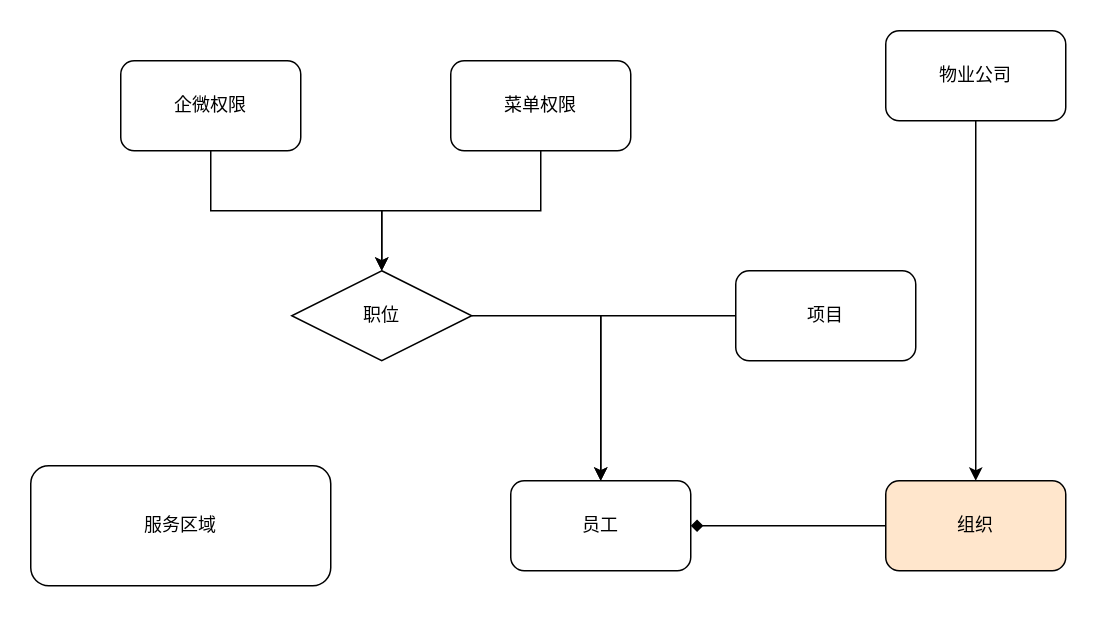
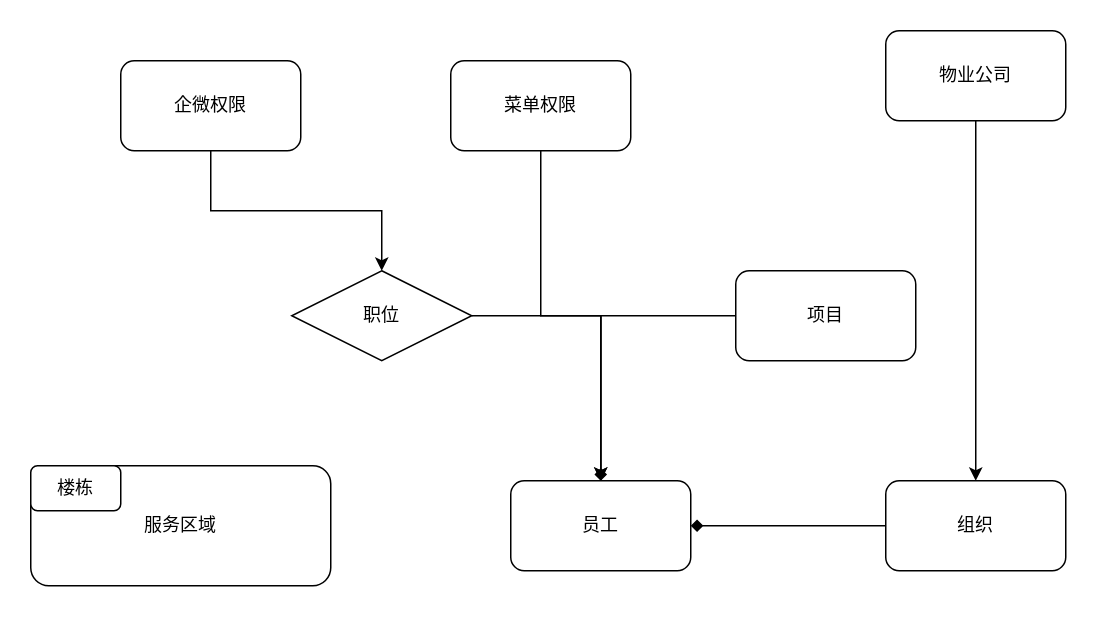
  <mxCell id="0" />
  <mxCell id="1" parent="0" />
  <mxCell id="2" style="edgeStyle=orthogonalEdgeStyle;rounded=0;orthogonalLoop=1;jettySize=auto;html=1;exitX=0.5;exitY=1;exitDx=0;exitDy=0;entryX=0.5;entryY=0;entryDx=0;entryDy=0;" edge="1" parent="1" source="3" target="7"><mxGeometry relative="1" as="geometry" /></mxCell>
  <mxCell id="3" value="企微权限" style="rounded=1;whiteSpace=wrap;html=1;" vertex="1" parent="1"><mxGeometry x="80" y="40" width="120" height="60" as="geometry" /></mxCell>
- <mxCell id="4" style="edgeStyle=orthogonalEdgeStyle;rounded=0;orthogonalLoop=1;jettySize=auto;html=1;exitX=0.5;exitY=1;exitDx=0;exitDy=0;entryX=0.5;entryY=0;entryDx=0;entryDy=0;" edge="1" parent="1" source="5" target="7"><mxGeometry relative="1" as="geometry" /></mxCell>
+ <mxCell id="4" style="edgeStyle=orthogonalEdgeStyle;rounded=0;orthogonalLoop=1;jettySize=auto;html=1;exitX=0.5;exitY=1;exitDx=0;exitDy=0;" edge="1" parent="1" source="5" target="10"><mxGeometry relative="1" as="geometry" /></mxCell>
  <mxCell id="5" value="菜单权限" style="rounded=1;whiteSpace=wrap;html=1;" vertex="1" parent="1"><mxGeometry x="300" y="40" width="120" height="60" as="geometry" /></mxCell>
  <mxCell id="6" value="" style="edgeStyle=orthogonalEdgeStyle;rounded=0;orthogonalLoop=1;jettySize=auto;html=1;" edge="1" parent="1" source="7" target="10"><mxGeometry relative="1" as="geometry" /></mxCell>
  <mxCell id="7" value="职位" style="rhombus;whiteSpace=wrap;html=1;" vertex="1" parent="1"><mxGeometry x="194" y="180" width="120" height="60" as="geometry" /></mxCell>
- <mxCell id="8" style="edgeStyle=orthogonalEdgeStyle;rounded=0;orthogonalLoop=1;jettySize=auto;html=1;entryX=0.5;entryY=0;entryDx=0;entryDy=0;" edge="1" parent="1" source="9" target="10"><mxGeometry relative="1" as="geometry" /></mxCell>
+ <mxCell id="8" style="edgeStyle=orthogonalEdgeStyle;rounded=0;orthogonalLoop=1;jettySize=auto;html=1;entryX=0.5;entryY=0;entryDx=0;entryDy=0;endArrow=diamond;" edge="1" parent="1" source="9" target="10"><mxGeometry relative="1" as="geometry" /></mxCell>
  <mxCell id="9" value="项目" style="rounded=1;whiteSpace=wrap;html=1;" vertex="1" parent="1"><mxGeometry x="490" y="180" width="120" height="60" as="geometry" /></mxCell>
  <mxCell id="10" value="员工" style="whiteSpace=wrap;html=1;rounded=1;" vertex="1" parent="1"><mxGeometry x="340" y="320" width="120" height="60" as="geometry" /></mxCell>
  <mxCell id="11" value="服务区域" style="rounded=1;whiteSpace=wrap;html=1;" vertex="1" parent="1"><mxGeometry x="20" y="310" width="200" height="80" as="geometry" /></mxCell>
+ <mxCell id="12" value="楼栋" style="rounded=1;whiteSpace=wrap;html=1;" vertex="1" parent="1"><mxGeometry x="20" y="310" width="60" height="30" as="geometry" /></mxCell>
  <mxCell id="13" value="" style="edgeStyle=orthogonalEdgeStyle;rounded=0;orthogonalLoop=1;jettySize=auto;html=1;" edge="1" parent="1" source="14" target="16"><mxGeometry relative="1" as="geometry" /></mxCell>
  <mxCell id="14" value="物业公司" style="rounded=1;whiteSpace=wrap;html=1;" vertex="1" parent="1"><mxGeometry x="590" y="20" width="120" height="60" as="geometry" /></mxCell>
  <mxCell id="15" value="" style="edgeStyle=orthogonalEdgeStyle;rounded=0;orthogonalLoop=1;jettySize=auto;html=1;entryX=1;entryY=0.5;entryDx=0;entryDy=0;endArrow=diamond;" edge="1" parent="1" source="16" target="10"><mxGeometry relative="1" as="geometry"><mxPoint x="650" y="200" as="targetPoint" /></mxGeometry></mxCell>
- <mxCell id="16" value="组织" style="whiteSpace=wrap;html=1;rounded=1;fillColor=#ffe6cc;" vertex="1" parent="1"><mxGeometry x="590" y="320" width="120" height="60" as="geometry" /></mxCell>
+ <mxCell id="16" value="组织" style="whiteSpace=wrap;html=1;rounded=1;" vertex="1" parent="1"><mxGeometry x="590" y="320" width="120" height="60" as="geometry" /></mxCell>
